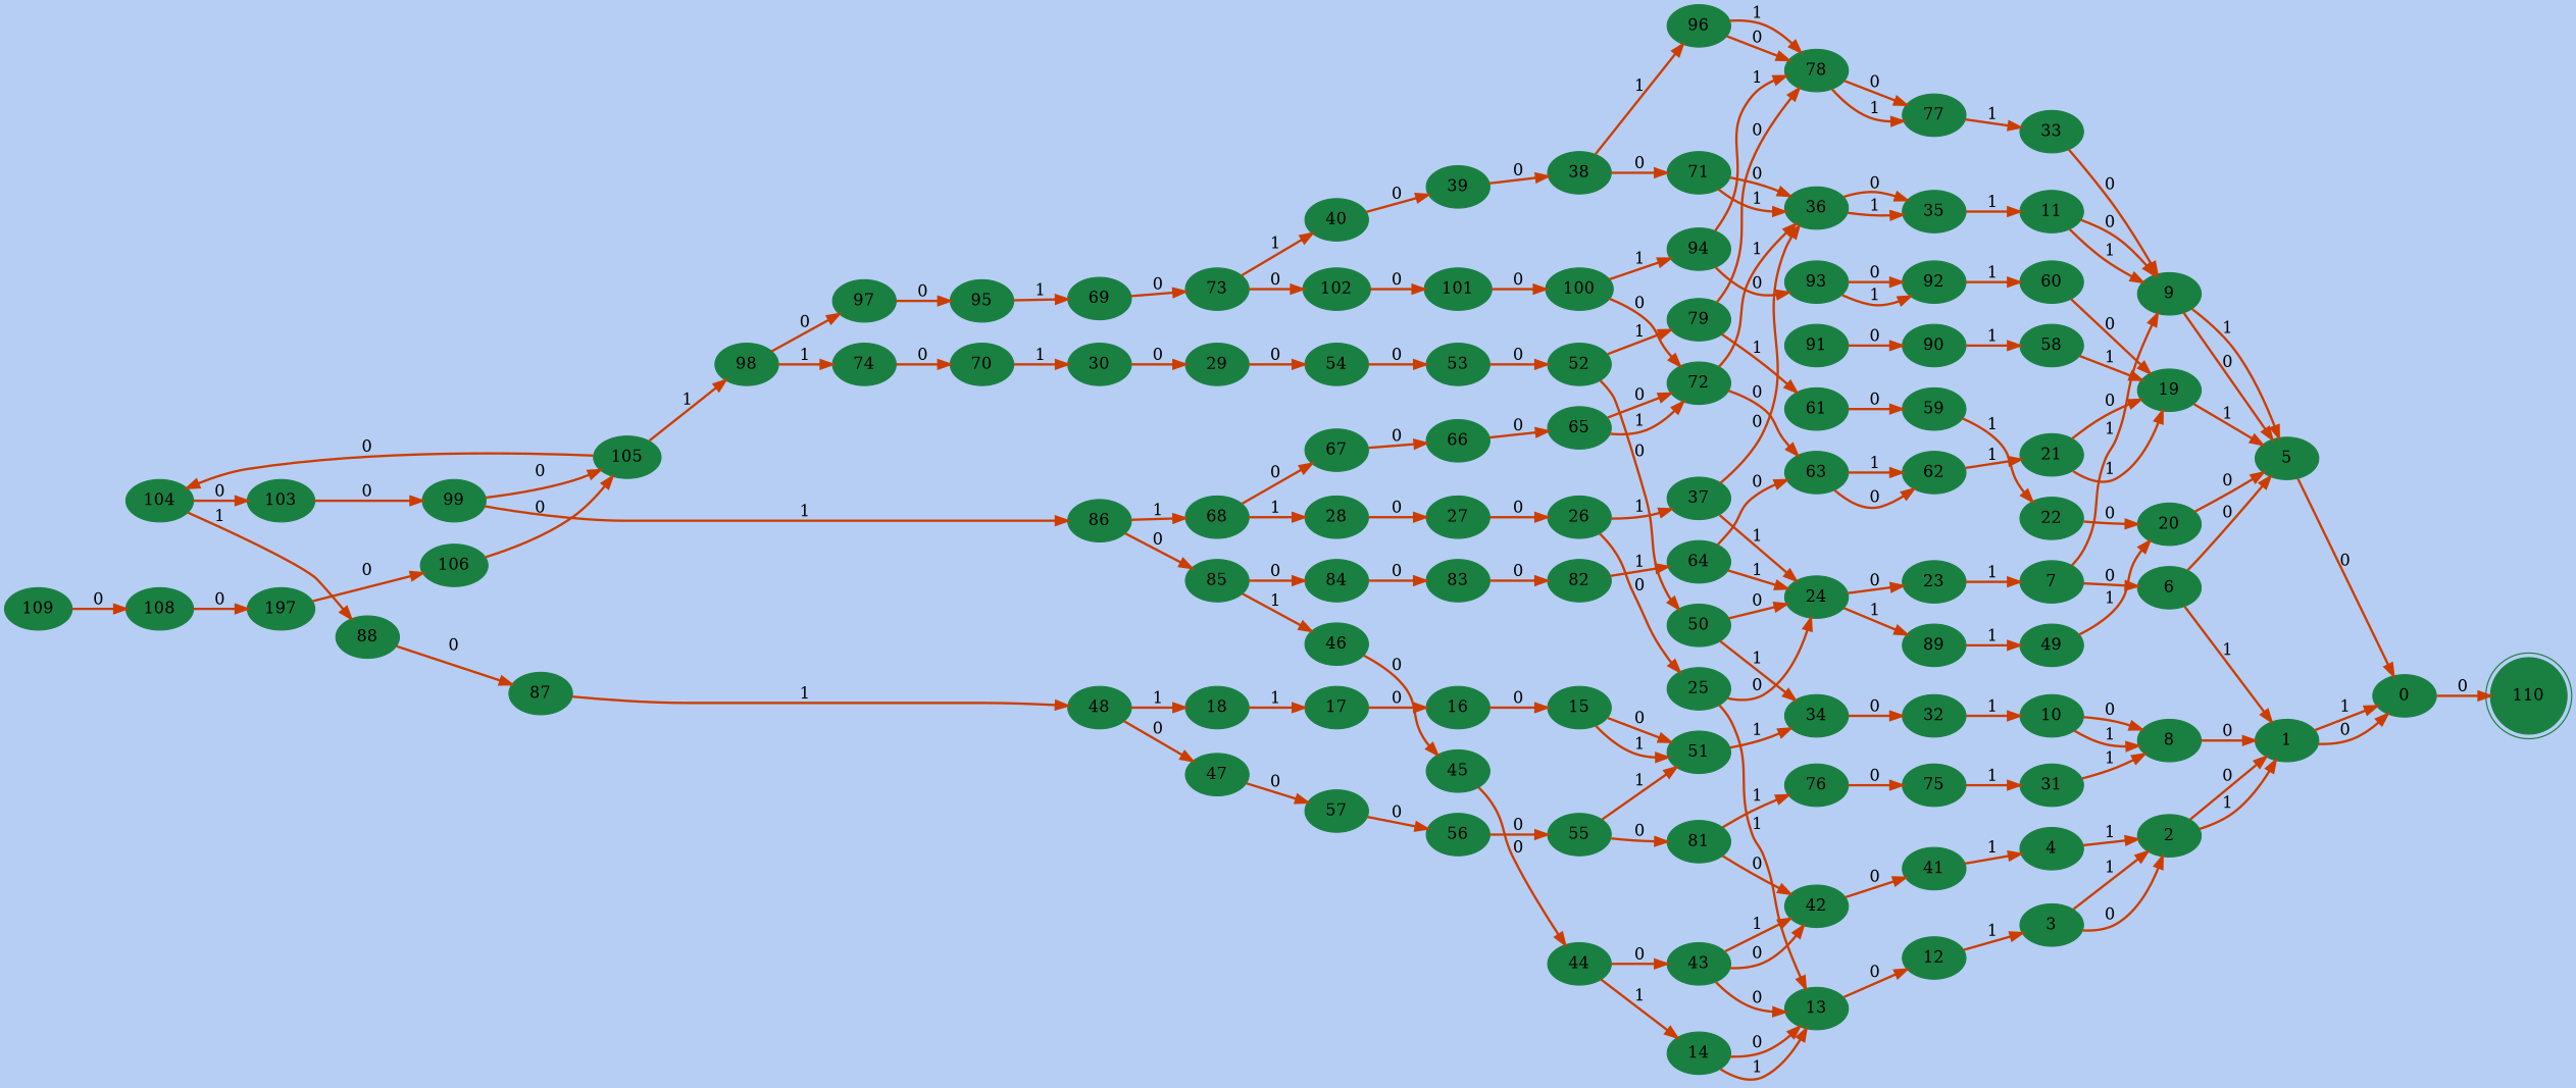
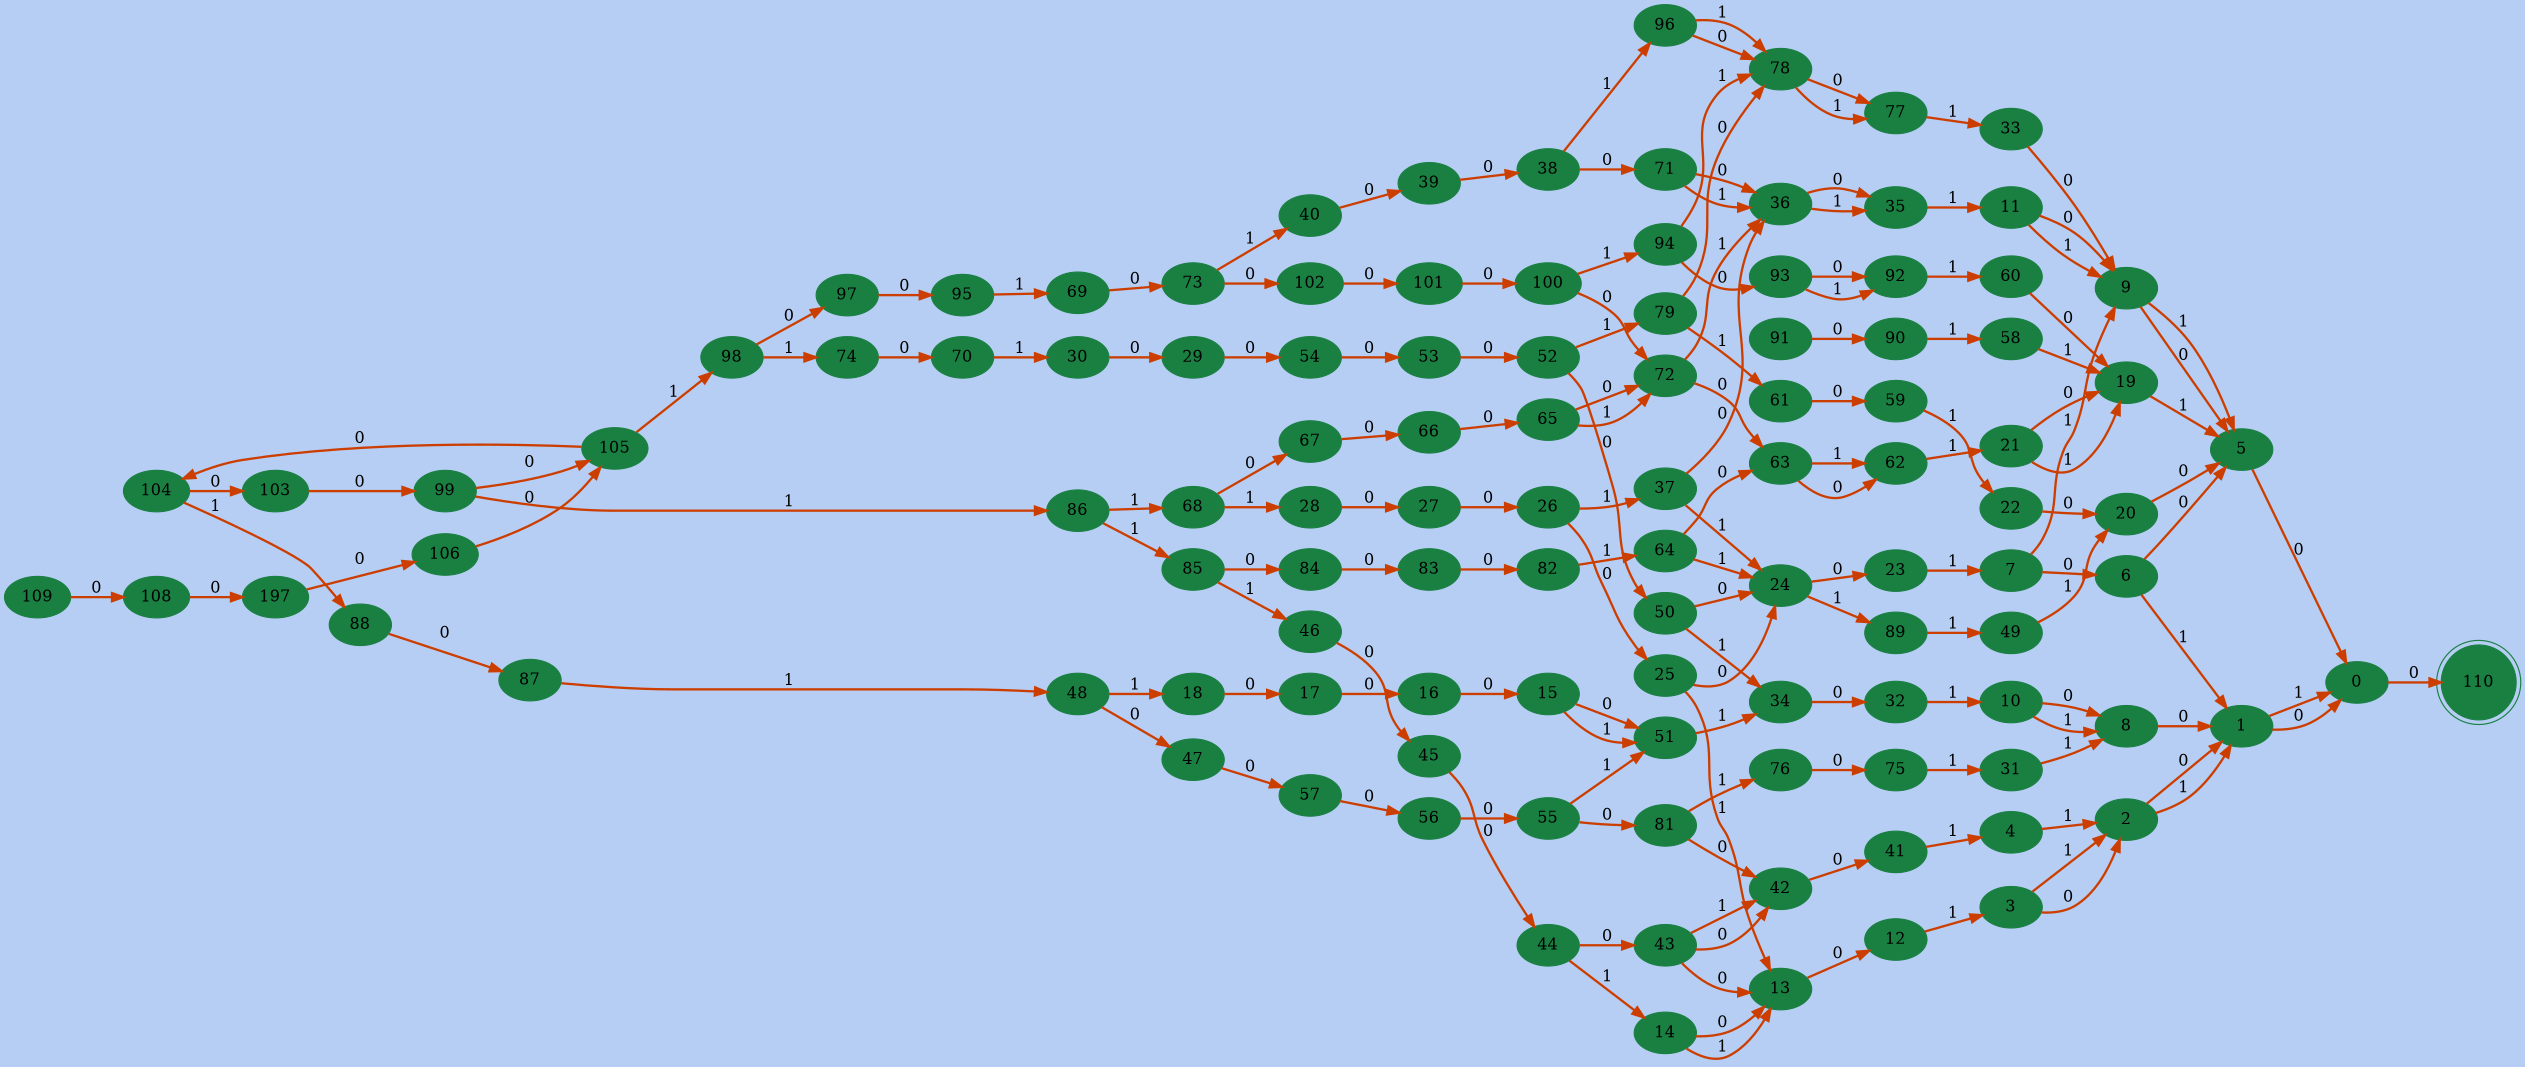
  digraph {
    bgcolor="0.6,0.25,0.95"
    color=blue
    rankdir=LR
    node [color="0.4,0.8,0.5" style=filled]
    edge [color="0.05,1,0.8" style=bold]
    110 [shape=doublecircle]
    0
    1
    2
    3
    4
    5
    6
    7
    9
    8
    10
    11
    12
    13
    14
    15
    51
    34
    32
    16
    17
    18
    19
    20
    21
    22
    23
    24
    89
    49
    25
    26
    37
    36
    35
    27
    28
    29
    54
    53
    52
    30
    31
    33
    38
    71
    96
    78
    77
    39
    40
    41
    42
    43
    44
    45
    46
    47
    57
    56
    55
    48
    50
    79
    61
    59
    81
    76
    75
    58
    60
    62
    63
    64
    65
    72
    66
    67
    68
    69
    73
    102
    101
    70
    100
    74
    91
    90
    82
    83
    84
    85
    86
    87
    88
    92
    93
    94
    95
    97
    98
    99
    105
    104
    103
    106
    n108 [label=197]
    108
    109
    0 -> 110 [label=0]
    1 -> 0 [label=0]
    1 -> 0 [label=1]
    2 -> 1 [label=0]
    2 -> 1 [label=1]
    3 -> 2 [label=0]
    3 -> 2 [label=1]
    4 -> 2 [label=1]
    5 -> 0 [label=0]
    6 -> 1 [label=1]
    6 -> 5 [label=0]
    7 -> 6 [label=0]
    7 -> 9 [label=1]
    9 -> 5 [label=0]
    9 -> 5 [label=1]
    8 -> 1 [label=0]
    10 -> 8 [label=0]
    10 -> 8 [label=1]
    11 -> 9 [label=0]
    11 -> 9 [label=1]
    12 -> 3 [label=1]
    13 -> 12 [label=0]
    14 -> 13 [label=0]
    14 -> 13 [label=1]
    15 -> 51 [label=0]
    15 -> 51 [label=1]
    51 -> 34 [label=1]
    34 -> 32 [label=0]
    32 -> 10 [label=1]
    16 -> 15 [label=0]
    17 -> 16 [label=0]
-   18 -> 17 [label=1]
+   18 -> 17 [label=0]
    19 -> 5 [label=1]
    20 -> 5 [label=0]
    21 -> 19 [label=0]
    21 -> 19 [label=1]
    22 -> 20 [label=0]
    23 -> 7 [label=1]
    24 -> 23 [label=0]
    24 -> 89 [label=1]
    89 -> 49 [label=1]
    49 -> 20 [label=1]
    25 -> 13 [label=1]
    25 -> 24 [label=0]
    26 -> 25 [label=0]
    26 -> 37 [label=1]
    37 -> 24 [label=1]
    37 -> 36 [label=0]
    36 -> 35 [label=0]
    36 -> 35 [label=1]
    35 -> 11 [label=1]
    27 -> 26 [label=0]
    28 -> 27 [label=0]
    29 -> 54 [label=0]
    54 -> 53 [label=0]
    53 -> 52 [label=0]
    52 -> 50 [label=0]
    52 -> 79 [label=1]
    30 -> 29 [label=0]
    31 -> 8 [label=1]
    33 -> 9 [label=0]
    38 -> 71 [label=0]
    38 -> 96 [label=1]
    71 -> 36 [label=0]
    71 -> 36 [label=1]
    96 -> 78 [label=0]
    96 -> 78 [label=1]
    78 -> 77 [label=0]
    78 -> 77 [label=1]
    77 -> 33 [label=1]
    39 -> 38 [label=0]
    40 -> 39 [label=0]
    41 -> 4 [label=1]
    42 -> 41 [label=0]
    43 -> 13 [label=0]
    43 -> 42 [label=0]
    43 -> 42 [label=1]
    44 -> 14 [label=1]
    44 -> 43 [label=0]
    45 -> 44 [label=0]
    46 -> 45 [label=0]
    47 -> 57 [label=0]
    57 -> 56 [label=0]
    56 -> 55 [label=0]
    55 -> 51 [label=1]
    55 -> 81 [label=0]
    48 -> 18 [label=1]
    48 -> 47 [label=0]
    50 -> 34 [label=1]
    50 -> 24 [label=0]
    79 -> 78 [label=0]
    79 -> 61 [label=1]
    61 -> 59 [label=0]
    59 -> 22 [label=1]
    81 -> 42 [label=0]
    81 -> 76 [label=1]
    76 -> 75 [label=0]
    75 -> 31 [label=1]
    58 -> 19 [label=1]
    60 -> 19 [label=0]
    62 -> 21 [label=1]
    63 -> 62 [label=0]
    63 -> 62 [label=1]
    64 -> 24 [label=1]
    64 -> 63 [label=0]
    65 -> 72 [label=0]
    65 -> 72 [label=1]
    72 -> 36 [label=1]
    72 -> 63 [label=0]
    66 -> 65 [label=0]
    67 -> 66 [label=0]
    68 -> 28 [label=1]
    68 -> 67 [label=0]
    69 -> 73 [label=0]
    73 -> 40 [label=1]
    73 -> 102 [label=0]
    102 -> 101 [label=0]
    101 -> 100 [label=0]
    70 -> 30 [label=1]
    100 -> 72 [label=0]
    100 -> 94 [label=1]
    74 -> 70 [label=0]
    91 -> 90 [label=0]
    90 -> 58 [label=1]
    82 -> 64 [label=1]
    83 -> 82 [label=0]
    84 -> 83 [label=0]
    85 -> 46 [label=1]
    85 -> 84 [label=0]
    86 -> 68 [label=1]
-   86 -> 85 [label=0]
+   86 -> 85 [label=1]
    87 -> 48 [label=1]
    88 -> 87 [label=0]
    92 -> 60 [label=1]
    93 -> 92 [label=0]
    93 -> 92 [label=1]
    94 -> 78 [label=1]
    94 -> 93 [label=0]
    95 -> 69 [label=1]
    97 -> 95 [label=0]
    98 -> 74 [label=1]
    98 -> 97 [label=0]
    99 -> 86 [label=1]
    99 -> 105 [label=0]
    105 -> 98 [label=1]
    105 -> 104 [label=0]
    104 -> 88 [label=1]
    104 -> 103 [label=0]
    103 -> 99 [label=0]
    106 -> 105 [label=0]
    n108 -> 106 [label=0]
    108 -> n108 [label=0]
    109 -> 108 [label=0]
  }
